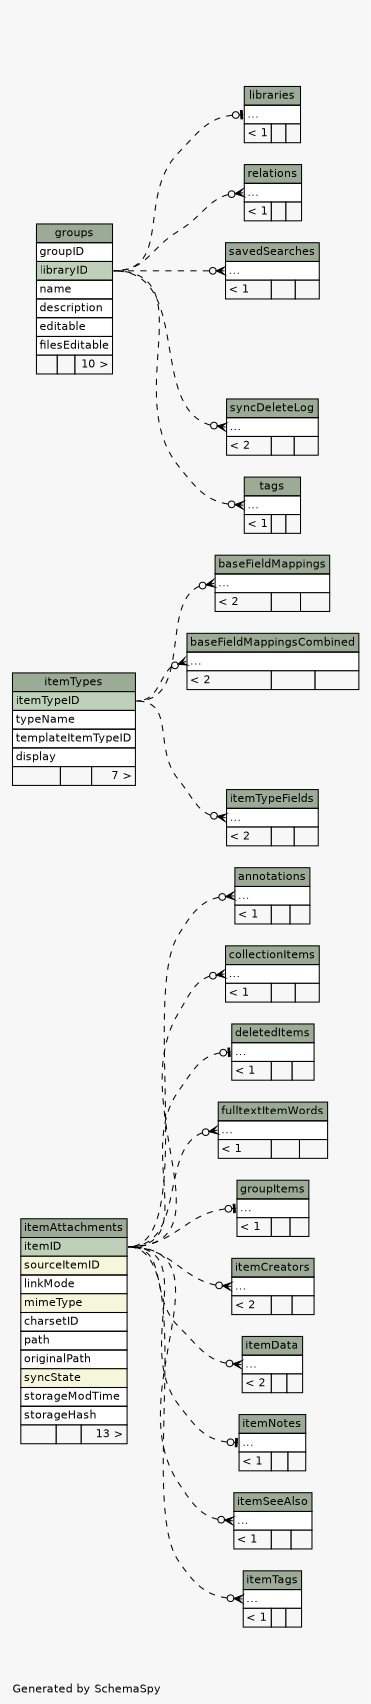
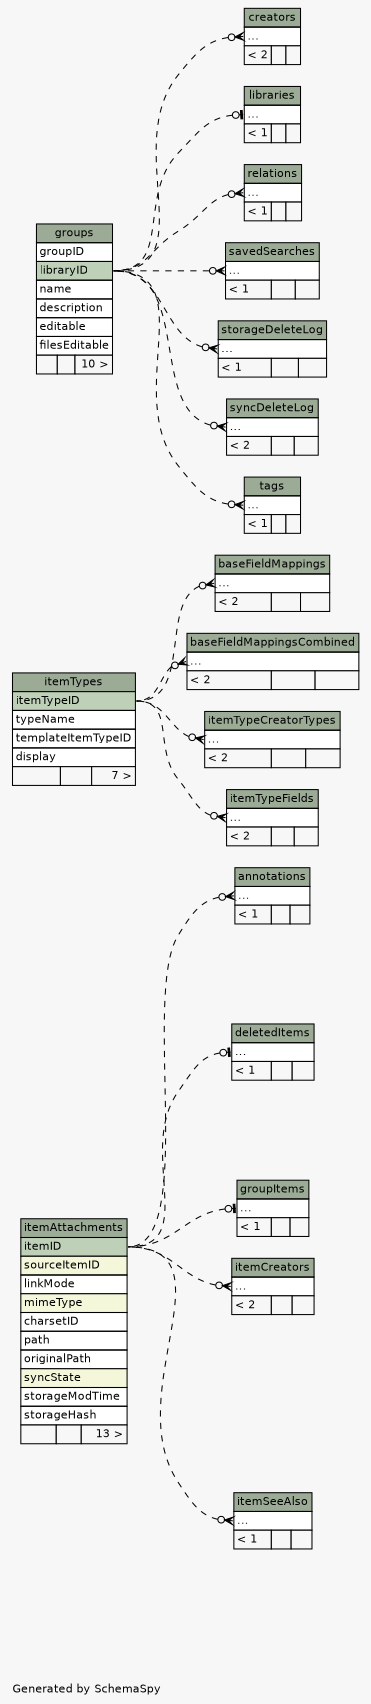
  digraph {
    bgcolor="#f7f7f7"
    fontname=Helvetica
    fontsize=11
    label="\nGenerated by SchemaSpy"
    labeljust=l
    nodesep=0.18
    rankdir=RL
    ranksep=0.46
    node [fontname=Helvetica fontsize=11 shape=plaintext]
    edge [arrowhead=none arrowsize=0.8 arrowtail=crowodot dir=back headport="itemID:e" style=dashed tailport="elipses:w"]
    n1 [label=<     <TABLE BORDER="0" CELLBORDER="1" CELLSPACING="0" BGCOLOR="#ffffff">       <TR><TD COLSPAN="3" BGCOLOR="#9bab96" ALIGN="CENTER">annotations</TD></TR>       <TR><TD PORT="elipses" COLSPAN="3" ALIGN="LEFT">...</TD></TR>       <TR><TD ALIGN="LEFT" BGCOLOR="#f7f7f7">&lt; 1</TD><TD ALIGN="RIGHT" BGCOLOR="#f7f7f7">  </TD><TD ALIGN="RIGHT" BGCOLOR="#f7f7f7">  </TD></TR>     </TABLE>>]
    n2 [label=<     <TABLE BORDER="0" CELLBORDER="1" CELLSPACING="0" BGCOLOR="#ffffff">       <TR><TD COLSPAN="3" BGCOLOR="#9bab96" ALIGN="CENTER">itemAttachments</TD></TR>       <TR><TD PORT="itemID" COLSPAN="3" BGCOLOR="#bed1b8" ALIGN="LEFT">itemID</TD></TR>       <TR><TD PORT="sourceItemID" COLSPAN="3" BGCOLOR="#f4f7da" ALIGN="LEFT">sourceItemID</TD></TR>       <TR><TD PORT="linkMode" COLSPAN="3" ALIGN="LEFT">linkMode</TD></TR>       <TR><TD PORT="mimeType" COLSPAN="3" BGCOLOR="#f4f7da" ALIGN="LEFT">mimeType</TD></TR>       <TR><TD PORT="charsetID" COLSPAN="3" ALIGN="LEFT">charsetID</TD></TR>       <TR><TD PORT="path" COLSPAN="3" ALIGN="LEFT">path</TD></TR>       <TR><TD PORT="originalPath" COLSPAN="3" ALIGN="LEFT">originalPath</TD></TR>       <TR><TD PORT="syncState" COLSPAN="3" BGCOLOR="#f4f7da" ALIGN="LEFT">syncState</TD></TR>       <TR><TD PORT="storageModTime" COLSPAN="3" ALIGN="LEFT">storageModTime</TD></TR>       <TR><TD PORT="storageHash" COLSPAN="3" ALIGN="LEFT">storageHash</TD></TR>       <TR><TD ALIGN="LEFT" BGCOLOR="#f7f7f7">  </TD><TD ALIGN="RIGHT" BGCOLOR="#f7f7f7">  </TD><TD ALIGN="RIGHT" BGCOLOR="#f7f7f7">13 &gt;</TD></TR>     </TABLE>>]
    n3 [label=<     <TABLE BORDER="0" CELLBORDER="1" CELLSPACING="0" BGCOLOR="#ffffff">       <TR><TD COLSPAN="3" BGCOLOR="#9bab96" ALIGN="CENTER">baseFieldMappings</TD></TR>       <TR><TD PORT="elipses" COLSPAN="3" ALIGN="LEFT">...</TD></TR>       <TR><TD ALIGN="LEFT" BGCOLOR="#f7f7f7">&lt; 2</TD><TD ALIGN="RIGHT" BGCOLOR="#f7f7f7">  </TD><TD ALIGN="RIGHT" BGCOLOR="#f7f7f7">  </TD></TR>     </TABLE>>]
    n4 [label=<     <TABLE BORDER="0" CELLBORDER="1" CELLSPACING="0" BGCOLOR="#ffffff">       <TR><TD COLSPAN="3" BGCOLOR="#9bab96" ALIGN="CENTER">itemTypes</TD></TR>       <TR><TD PORT="itemTypeID" COLSPAN="3" BGCOLOR="#bed1b8" ALIGN="LEFT">itemTypeID</TD></TR>       <TR><TD PORT="typeName" COLSPAN="3" ALIGN="LEFT">typeName</TD></TR>       <TR><TD PORT="templateItemTypeID" COLSPAN="3" ALIGN="LEFT">templateItemTypeID</TD></TR>       <TR><TD PORT="display" COLSPAN="3" ALIGN="LEFT">display</TD></TR>       <TR><TD ALIGN="LEFT" BGCOLOR="#f7f7f7">  </TD><TD ALIGN="RIGHT" BGCOLOR="#f7f7f7">  </TD><TD ALIGN="RIGHT" BGCOLOR="#f7f7f7">7 &gt;</TD></TR>     </TABLE>>]
    n5 [label=<     <TABLE BORDER="0" CELLBORDER="1" CELLSPACING="0" BGCOLOR="#ffffff">       <TR><TD COLSPAN="3" BGCOLOR="#9bab96" ALIGN="CENTER">baseFieldMappingsCombined</TD></TR>       <TR><TD PORT="elipses" COLSPAN="3" ALIGN="LEFT">...</TD></TR>       <TR><TD ALIGN="LEFT" BGCOLOR="#f7f7f7">&lt; 2</TD><TD ALIGN="RIGHT" BGCOLOR="#f7f7f7">  </TD><TD ALIGN="RIGHT" BGCOLOR="#f7f7f7">  </TD></TR>     </TABLE>>]
-   n6 [label=<     <TABLE BORDER="0" CELLBORDER="1" CELLSPACING="0" BGCOLOR="#ffffff">       <TR><TD COLSPAN="3" BGCOLOR="#9bab96" ALIGN="CENTER">collectionItems</TD></TR>       <TR><TD PORT="elipses" COLSPAN="3" ALIGN="LEFT">...</TD></TR>       <TR><TD ALIGN="LEFT" BGCOLOR="#f7f7f7">&lt; 1</TD><TD ALIGN="RIGHT" BGCOLOR="#f7f7f7">  </TD><TD ALIGN="RIGHT" BGCOLOR="#f7f7f7">  </TD></TR>     </TABLE>>]
    n7 [label=<     <TABLE BORDER="0" CELLBORDER="1" CELLSPACING="0" BGCOLOR="#ffffff">       <TR><TD COLSPAN="3" BGCOLOR="#9bab96" ALIGN="CENTER">groups</TD></TR>       <TR><TD PORT="groupID" COLSPAN="3" ALIGN="LEFT">groupID</TD></TR>       <TR><TD PORT="libraryID" COLSPAN="3" BGCOLOR="#bed1b8" ALIGN="LEFT">libraryID</TD></TR>       <TR><TD PORT="name" COLSPAN="3" ALIGN="LEFT">name</TD></TR>       <TR><TD PORT="description" COLSPAN="3" ALIGN="LEFT">description</TD></TR>       <TR><TD PORT="editable" COLSPAN="3" ALIGN="LEFT">editable</TD></TR>       <TR><TD PORT="filesEditable" COLSPAN="3" ALIGN="LEFT">filesEditable</TD></TR>       <TR><TD ALIGN="LEFT" BGCOLOR="#f7f7f7">  </TD><TD ALIGN="RIGHT" BGCOLOR="#f7f7f7">  </TD><TD ALIGN="RIGHT" BGCOLOR="#f7f7f7">10 &gt;</TD></TR>     </TABLE>>]
+   n8 [label=<     <TABLE BORDER="0" CELLBORDER="1" CELLSPACING="0" BGCOLOR="#ffffff">       <TR><TD COLSPAN="3" BGCOLOR="#9bab96" ALIGN="CENTER">creators</TD></TR>       <TR><TD PORT="elipses" COLSPAN="3" ALIGN="LEFT">...</TD></TR>       <TR><TD ALIGN="LEFT" BGCOLOR="#f7f7f7">&lt; 2</TD><TD ALIGN="RIGHT" BGCOLOR="#f7f7f7">  </TD><TD ALIGN="RIGHT" BGCOLOR="#f7f7f7">  </TD></TR>     </TABLE>>]
    n9 [label=<     <TABLE BORDER="0" CELLBORDER="1" CELLSPACING="0" BGCOLOR="#ffffff">       <TR><TD COLSPAN="3" BGCOLOR="#9bab96" ALIGN="CENTER">deletedItems</TD></TR>       <TR><TD PORT="elipses" COLSPAN="3" ALIGN="LEFT">...</TD></TR>       <TR><TD ALIGN="LEFT" BGCOLOR="#f7f7f7">&lt; 1</TD><TD ALIGN="RIGHT" BGCOLOR="#f7f7f7">  </TD><TD ALIGN="RIGHT" BGCOLOR="#f7f7f7">  </TD></TR>     </TABLE>>]
-   n10 [label=<     <TABLE BORDER="0" CELLBORDER="1" CELLSPACING="0" BGCOLOR="#ffffff">       <TR><TD COLSPAN="3" BGCOLOR="#9bab96" ALIGN="CENTER">fulltextItemWords</TD></TR>       <TR><TD PORT="elipses" COLSPAN="3" ALIGN="LEFT">...</TD></TR>       <TR><TD ALIGN="LEFT" BGCOLOR="#f7f7f7">&lt; 1</TD><TD ALIGN="RIGHT" BGCOLOR="#f7f7f7">  </TD><TD ALIGN="RIGHT" BGCOLOR="#f7f7f7">  </TD></TR>     </TABLE>>]
    n11 [label=<     <TABLE BORDER="0" CELLBORDER="1" CELLSPACING="0" BGCOLOR="#ffffff">       <TR><TD COLSPAN="3" BGCOLOR="#9bab96" ALIGN="CENTER">groupItems</TD></TR>       <TR><TD PORT="elipses" COLSPAN="3" ALIGN="LEFT">...</TD></TR>       <TR><TD ALIGN="LEFT" BGCOLOR="#f7f7f7">&lt; 1</TD><TD ALIGN="RIGHT" BGCOLOR="#f7f7f7">  </TD><TD ALIGN="RIGHT" BGCOLOR="#f7f7f7">  </TD></TR>     </TABLE>>]
    n12 [label=<     <TABLE BORDER="0" CELLBORDER="1" CELLSPACING="0" BGCOLOR="#ffffff">       <TR><TD COLSPAN="3" BGCOLOR="#9bab96" ALIGN="CENTER">itemCreators</TD></TR>       <TR><TD PORT="elipses" COLSPAN="3" ALIGN="LEFT">...</TD></TR>       <TR><TD ALIGN="LEFT" BGCOLOR="#f7f7f7">&lt; 2</TD><TD ALIGN="RIGHT" BGCOLOR="#f7f7f7">  </TD><TD ALIGN="RIGHT" BGCOLOR="#f7f7f7">  </TD></TR>     </TABLE>>]
-   n13 [label=<     <TABLE BORDER="0" CELLBORDER="1" CELLSPACING="0" BGCOLOR="#ffffff">       <TR><TD COLSPAN="3" BGCOLOR="#9bab96" ALIGN="CENTER">itemData</TD></TR>       <TR><TD PORT="elipses" COLSPAN="3" ALIGN="LEFT">...</TD></TR>       <TR><TD ALIGN="LEFT" BGCOLOR="#f7f7f7">&lt; 2</TD><TD ALIGN="RIGHT" BGCOLOR="#f7f7f7">  </TD><TD ALIGN="RIGHT" BGCOLOR="#f7f7f7">  </TD></TR>     </TABLE>>]
-   n14 [label=<     <TABLE BORDER="0" CELLBORDER="1" CELLSPACING="0" BGCOLOR="#ffffff">       <TR><TD COLSPAN="3" BGCOLOR="#9bab96" ALIGN="CENTER">itemNotes</TD></TR>       <TR><TD PORT="elipses" COLSPAN="3" ALIGN="LEFT">...</TD></TR>       <TR><TD ALIGN="LEFT" BGCOLOR="#f7f7f7">&lt; 1</TD><TD ALIGN="RIGHT" BGCOLOR="#f7f7f7">  </TD><TD ALIGN="RIGHT" BGCOLOR="#f7f7f7">  </TD></TR>     </TABLE>>]
    n15 [label=<     <TABLE BORDER="0" CELLBORDER="1" CELLSPACING="0" BGCOLOR="#ffffff">       <TR><TD COLSPAN="3" BGCOLOR="#9bab96" ALIGN="CENTER">itemSeeAlso</TD></TR>       <TR><TD PORT="elipses" COLSPAN="3" ALIGN="LEFT">...</TD></TR>       <TR><TD ALIGN="LEFT" BGCOLOR="#f7f7f7">&lt; 1</TD><TD ALIGN="RIGHT" BGCOLOR="#f7f7f7">  </TD><TD ALIGN="RIGHT" BGCOLOR="#f7f7f7">  </TD></TR>     </TABLE>>]
-   n16 [label=<     <TABLE BORDER="0" CELLBORDER="1" CELLSPACING="0" BGCOLOR="#ffffff">       <TR><TD COLSPAN="3" BGCOLOR="#9bab96" ALIGN="CENTER">itemTags</TD></TR>       <TR><TD PORT="elipses" COLSPAN="3" ALIGN="LEFT">...</TD></TR>       <TR><TD ALIGN="LEFT" BGCOLOR="#f7f7f7">&lt; 1</TD><TD ALIGN="RIGHT" BGCOLOR="#f7f7f7">  </TD><TD ALIGN="RIGHT" BGCOLOR="#f7f7f7">  </TD></TR>     </TABLE>>]
+   n17 [label=<     <TABLE BORDER="0" CELLBORDER="1" CELLSPACING="0" BGCOLOR="#ffffff">       <TR><TD COLSPAN="3" BGCOLOR="#9bab96" ALIGN="CENTER">itemTypeCreatorTypes</TD></TR>       <TR><TD PORT="elipses" COLSPAN="3" ALIGN="LEFT">...</TD></TR>       <TR><TD ALIGN="LEFT" BGCOLOR="#f7f7f7">&lt; 2</TD><TD ALIGN="RIGHT" BGCOLOR="#f7f7f7">  </TD><TD ALIGN="RIGHT" BGCOLOR="#f7f7f7">  </TD></TR>     </TABLE>>]
    n18 [label=<     <TABLE BORDER="0" CELLBORDER="1" CELLSPACING="0" BGCOLOR="#ffffff">       <TR><TD COLSPAN="3" BGCOLOR="#9bab96" ALIGN="CENTER">itemTypeFields</TD></TR>       <TR><TD PORT="elipses" COLSPAN="3" ALIGN="LEFT">...</TD></TR>       <TR><TD ALIGN="LEFT" BGCOLOR="#f7f7f7">&lt; 2</TD><TD ALIGN="RIGHT" BGCOLOR="#f7f7f7">  </TD><TD ALIGN="RIGHT" BGCOLOR="#f7f7f7">  </TD></TR>     </TABLE>>]
    n19 [label=<     <TABLE BORDER="0" CELLBORDER="1" CELLSPACING="0" BGCOLOR="#ffffff">       <TR><TD COLSPAN="3" BGCOLOR="#9bab96" ALIGN="CENTER">libraries</TD></TR>       <TR><TD PORT="elipses" COLSPAN="3" ALIGN="LEFT">...</TD></TR>       <TR><TD ALIGN="LEFT" BGCOLOR="#f7f7f7">&lt; 1</TD><TD ALIGN="RIGHT" BGCOLOR="#f7f7f7">  </TD><TD ALIGN="RIGHT" BGCOLOR="#f7f7f7">  </TD></TR>     </TABLE>>]
    n20 [label=<     <TABLE BORDER="0" CELLBORDER="1" CELLSPACING="0" BGCOLOR="#ffffff">       <TR><TD COLSPAN="3" BGCOLOR="#9bab96" ALIGN="CENTER">relations</TD></TR>       <TR><TD PORT="elipses" COLSPAN="3" ALIGN="LEFT">...</TD></TR>       <TR><TD ALIGN="LEFT" BGCOLOR="#f7f7f7">&lt; 1</TD><TD ALIGN="RIGHT" BGCOLOR="#f7f7f7">  </TD><TD ALIGN="RIGHT" BGCOLOR="#f7f7f7">  </TD></TR>     </TABLE>>]
    n21 [label=<     <TABLE BORDER="0" CELLBORDER="1" CELLSPACING="0" BGCOLOR="#ffffff">       <TR><TD COLSPAN="3" BGCOLOR="#9bab96" ALIGN="CENTER">savedSearches</TD></TR>       <TR><TD PORT="elipses" COLSPAN="3" ALIGN="LEFT">...</TD></TR>       <TR><TD ALIGN="LEFT" BGCOLOR="#f7f7f7">&lt; 1</TD><TD ALIGN="RIGHT" BGCOLOR="#f7f7f7">  </TD><TD ALIGN="RIGHT" BGCOLOR="#f7f7f7">  </TD></TR>     </TABLE>>]
+   n22 [label=<     <TABLE BORDER="0" CELLBORDER="1" CELLSPACING="0" BGCOLOR="#ffffff">       <TR><TD COLSPAN="3" BGCOLOR="#9bab96" ALIGN="CENTER">storageDeleteLog</TD></TR>       <TR><TD PORT="elipses" COLSPAN="3" ALIGN="LEFT">...</TD></TR>       <TR><TD ALIGN="LEFT" BGCOLOR="#f7f7f7">&lt; 1</TD><TD ALIGN="RIGHT" BGCOLOR="#f7f7f7">  </TD><TD ALIGN="RIGHT" BGCOLOR="#f7f7f7">  </TD></TR>     </TABLE>>]
    n23 [label=<     <TABLE BORDER="0" CELLBORDER="1" CELLSPACING="0" BGCOLOR="#ffffff">       <TR><TD COLSPAN="3" BGCOLOR="#9bab96" ALIGN="CENTER">syncDeleteLog</TD></TR>       <TR><TD PORT="elipses" COLSPAN="3" ALIGN="LEFT">...</TD></TR>       <TR><TD ALIGN="LEFT" BGCOLOR="#f7f7f7">&lt; 2</TD><TD ALIGN="RIGHT" BGCOLOR="#f7f7f7">  </TD><TD ALIGN="RIGHT" BGCOLOR="#f7f7f7">  </TD></TR>     </TABLE>>]
    n24 [label=<     <TABLE BORDER="0" CELLBORDER="1" CELLSPACING="0" BGCOLOR="#ffffff">       <TR><TD COLSPAN="3" BGCOLOR="#9bab96" ALIGN="CENTER">tags</TD></TR>       <TR><TD PORT="elipses" COLSPAN="3" ALIGN="LEFT">...</TD></TR>       <TR><TD ALIGN="LEFT" BGCOLOR="#f7f7f7">&lt; 1</TD><TD ALIGN="RIGHT" BGCOLOR="#f7f7f7">  </TD><TD ALIGN="RIGHT" BGCOLOR="#f7f7f7">  </TD></TR>     </TABLE>>]
    n1 -> n2
    n3 -> n4 [headport="itemTypeID:e"]
    n5 -> n4 [headport="itemTypeID:e"]
-   n6 -> n2
+   n8 -> n7 [headport="libraryID:e"]
    n9 -> n2 [arrowtail=teeodot]
-   n10 -> n2
    n11 -> n2 [arrowtail=teeodot]
    n12 -> n2
-   n13 -> n2
-   n14 -> n2 [arrowtail=teeodot]
    n15 -> n2
-   n16 -> n2
+   n17 -> n4 [headport="itemTypeID:e"]
    n18 -> n4 [headport="itemTypeID:e"]
    n19 -> n7 [arrowtail=teeodot headport="libraryID:e"]
    n20 -> n7 [headport="libraryID:e"]
    n21 -> n7 [headport="libraryID:e"]
+   n22 -> n7 [headport="libraryID:e"]
    n23 -> n7 [headport="libraryID:e"]
    n24 -> n7 [headport="libraryID:e"]
  }
